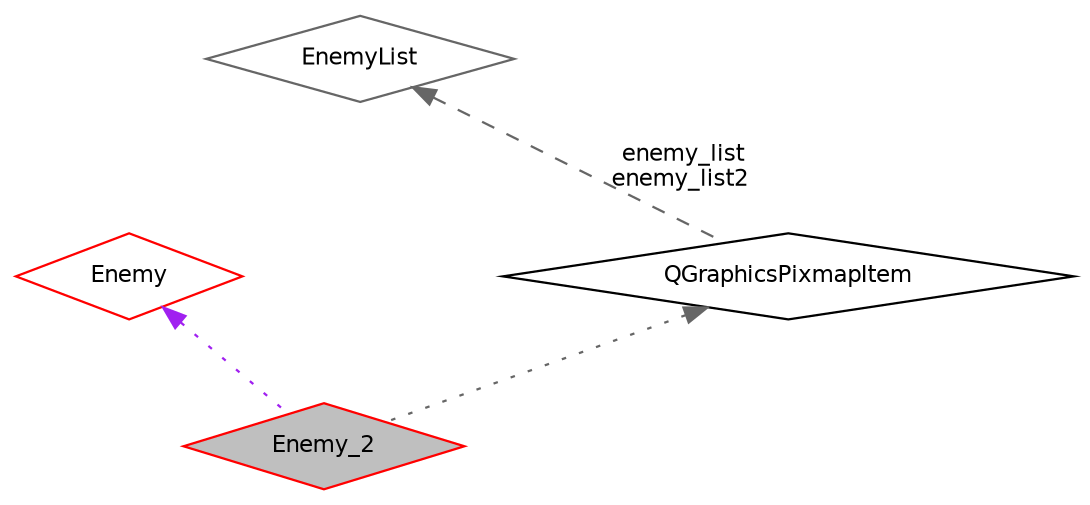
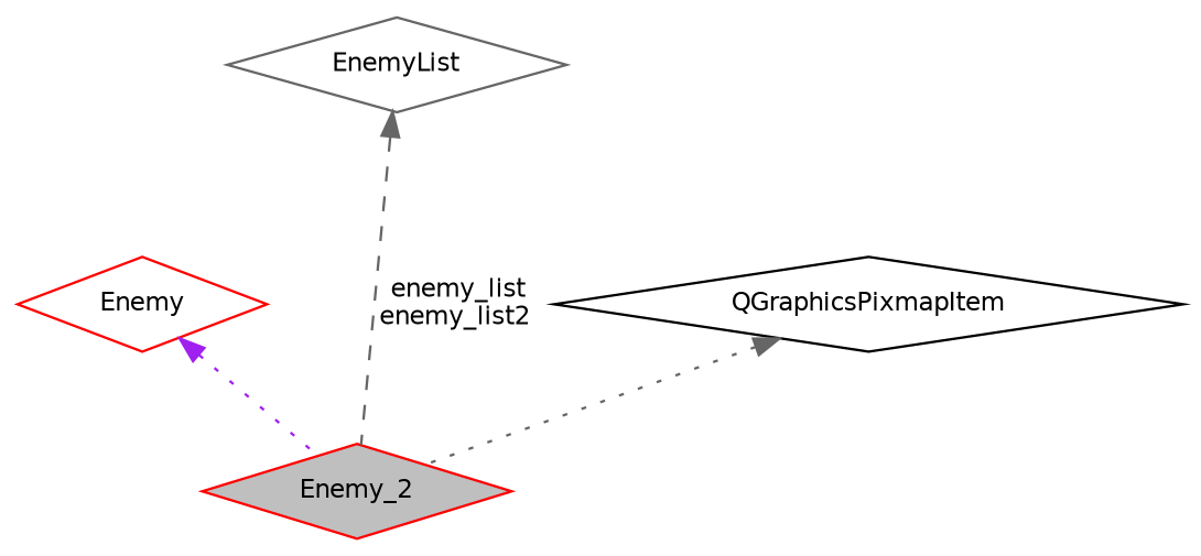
  digraph {
    node [color=red fillcolor=white fontname=Helvetica fontsize=10 shape=diamond style=filled]
    edge [color=gray40 dir=back fontname=Helvetica fontsize=10 labelfontname=Helvetica labelfontsize=10 style=dotted]
    n1 [fillcolor=grey75 fontcolor=black height=0.2 label=Enemy_2 width=0.4]
    n2 [height=0.2 label=Enemy width=0.4]
    n3 [color=black height=0.2 label=QGraphicsPixmapItem width=0.4]
    n4 [color=gray40 height=0.2 label=EnemyList width=0.4]
    n2 -> n1 [color=purple]
    n3 -> n1
-   n4 -> n3 [label=" enemy_list\nenemy_list2" style=dashed]
+   n4 -> n1 [label=" enemy_list\nenemy_list2" style=dashed]
  }
